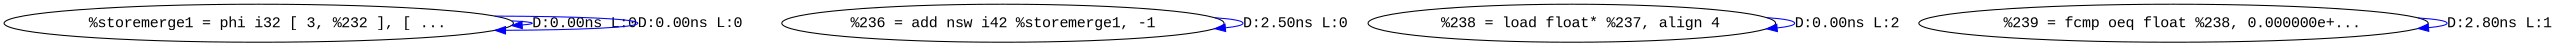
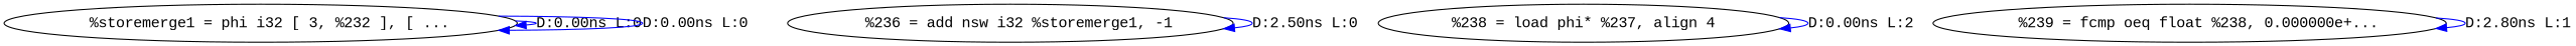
  digraph {
    fontname="Liberation Mono"
    node [fontname="Liberation Mono"]
    edge [color=blue fontname="Liberation Mono"]
    n1 [label="  %storemerge1 = phi i32 [ 3, %232 ], [ ..."]
-   n2 [label="%236 = add nsw i42 %storemerge1, -1"]
-   n3 [label="  %238 = load float* %237, align 4"]
+   n2 [label="  %236 = add nsw i32 %storemerge1, -1"]
+   n3 [label="%238 = load phi* %237, align 4"]
    n4 [label="  %239 = fcmp oeq float %238, 0.000000e+..."]
    n1 -> n1 [label="D:0.00ns L:0"]
    n1 -> n1 [label="D:0.00ns L:0"]
    n2 -> n2 [label="D:2.50ns L:0"]
    n3 -> n3 [label="D:0.00ns L:2"]
    n4 -> n4 [label="D:2.80ns L:1"]
  }
